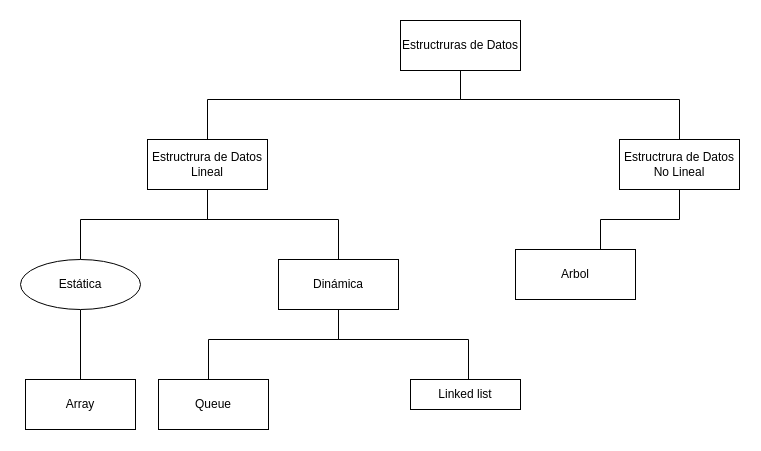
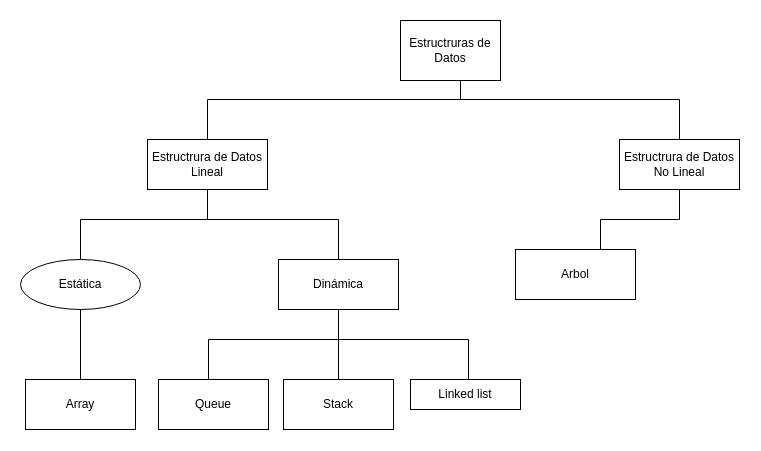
  <mxCell id="0" />
  <mxCell id="1" parent="0" />
  <mxCell id="2" style="edgeStyle=orthogonalEdgeStyle;rounded=0;orthogonalLoop=1;jettySize=auto;html=1;exitX=0.5;exitY=1;exitDx=0;exitDy=0;entryX=0.5;entryY=0;entryDx=0;entryDy=0;endArrow=none;endFill=0;" edge="1" parent="1" source="4" target="7"><mxGeometry relative="1" as="geometry"><Array as="points"><mxPoint x="460" y="99" /><mxPoint x="207" y="99" /></Array></mxGeometry></mxCell>
  <mxCell id="3" style="edgeStyle=orthogonalEdgeStyle;rounded=0;orthogonalLoop=1;jettySize=auto;html=1;entryX=0.5;entryY=0;entryDx=0;entryDy=0;endArrow=none;endFill=0;" edge="1" parent="1" source="4" target="9"><mxGeometry relative="1" as="geometry"><Array as="points"><mxPoint x="460" y="99" /><mxPoint x="679" y="99" /></Array></mxGeometry></mxCell>
- <mxCell id="4" value="Estructruras de Datos" style="rounded=0;whiteSpace=wrap;html=1;" vertex="1" parent="1"><mxGeometry x="400" y="20" width="120" height="50" as="geometry" /></mxCell>
+ <mxCell id="4" value="Estructruras de Datos" style="rounded=0;whiteSpace=wrap;html=1;" vertex="1" parent="1"><mxGeometry x="400" y="20" width="100" height="60" as="geometry" /></mxCell>
  <mxCell id="5" style="edgeStyle=orthogonalEdgeStyle;rounded=0;orthogonalLoop=1;jettySize=auto;html=1;exitX=0.5;exitY=1;exitDx=0;exitDy=0;entryX=0.5;entryY=0;entryDx=0;entryDy=0;endArrow=none;endFill=0;" edge="1" parent="1" source="7" target="11"><mxGeometry relative="1" as="geometry"><Array as="points"><mxPoint x="207" y="219" /><mxPoint x="80" y="219" /></Array></mxGeometry></mxCell>
  <mxCell id="6" style="edgeStyle=orthogonalEdgeStyle;rounded=0;orthogonalLoop=1;jettySize=auto;html=1;entryX=0.5;entryY=0;entryDx=0;entryDy=0;endArrow=none;endFill=0;" edge="1" parent="1" source="7" target="15"><mxGeometry relative="1" as="geometry"><Array as="points"><mxPoint x="207" y="219" /><mxPoint x="338" y="219" /></Array></mxGeometry></mxCell>
  <mxCell id="7" value="Estructrura de Datos&lt;br&gt;Lineal" style="rounded=0;whiteSpace=wrap;html=1;" vertex="1" parent="1"><mxGeometry x="147" y="139" width="120" height="50" as="geometry" /></mxCell>
  <mxCell id="8" style="edgeStyle=orthogonalEdgeStyle;rounded=0;orthogonalLoop=1;jettySize=auto;html=1;exitX=0.5;exitY=1;exitDx=0;exitDy=0;entryX=0.5;entryY=0;entryDx=0;entryDy=0;endArrow=none;endFill=0;" edge="1" parent="1" source="9" target="16"><mxGeometry relative="1" as="geometry"><Array as="points"><mxPoint x="679" y="219" /><mxPoint x="600" y="219" /></Array></mxGeometry></mxCell>
  <mxCell id="9" value="Estructrura de Datos&lt;br&gt;No Lineal" style="rounded=0;whiteSpace=wrap;html=1;" vertex="1" parent="1"><mxGeometry x="619" y="139" width="120" height="50" as="geometry" /></mxCell>
  <mxCell id="10" style="edgeStyle=orthogonalEdgeStyle;rounded=0;orthogonalLoop=1;jettySize=auto;html=1;exitX=0.5;exitY=1;exitDx=0;exitDy=0;entryX=0.5;entryY=0;entryDx=0;entryDy=0;endArrow=none;endFill=0;" edge="1" parent="1" source="11" target="17"><mxGeometry relative="1" as="geometry" /></mxCell>
  <mxCell id="11" value="Estática" style="ellipse;whiteSpace=wrap;html=1;" vertex="1" parent="1"><mxGeometry x="20" y="259" width="120" height="50" as="geometry" /></mxCell>
  <mxCell id="12" style="edgeStyle=orthogonalEdgeStyle;rounded=0;orthogonalLoop=1;jettySize=auto;html=1;exitX=0.5;exitY=1;exitDx=0;exitDy=0;entryX=0.5;entryY=0;entryDx=0;entryDy=0;endArrow=none;endFill=0;" edge="1" parent="1" source="15" target="18"><mxGeometry relative="1" as="geometry"><Array as="points"><mxPoint x="338" y="339" /><mxPoint x="208" y="339" /></Array></mxGeometry></mxCell>
+ <mxCell id="13" style="edgeStyle=orthogonalEdgeStyle;rounded=0;orthogonalLoop=1;jettySize=auto;html=1;entryX=0.5;entryY=0;entryDx=0;entryDy=0;endArrow=none;endFill=0;" edge="1" parent="1" source="15" target="19"><mxGeometry relative="1" as="geometry" /></mxCell>
  <mxCell id="14" style="edgeStyle=orthogonalEdgeStyle;rounded=0;orthogonalLoop=1;jettySize=auto;html=1;entryX=0.5;entryY=0;entryDx=0;entryDy=0;endArrow=none;endFill=0;" edge="1" parent="1" source="15" target="20"><mxGeometry relative="1" as="geometry"><Array as="points"><mxPoint x="338" y="339" /><mxPoint x="468" y="339" /></Array></mxGeometry></mxCell>
  <mxCell id="15" value="Dinámica" style="rounded=0;whiteSpace=wrap;html=1;" vertex="1" parent="1"><mxGeometry x="278" y="259" width="120" height="50" as="geometry" /></mxCell>
  <mxCell id="16" value="Arbol" style="rounded=0;whiteSpace=wrap;html=1;" vertex="1" parent="1"><mxGeometry x="515" y="249" width="120" height="50" as="geometry" /></mxCell>
  <mxCell id="17" value="Array" style="rounded=0;whiteSpace=wrap;html=1;" vertex="1" parent="1"><mxGeometry x="25" y="379" width="110" height="50" as="geometry" /></mxCell>
  <mxCell id="18" value="Queue" style="rounded=0;whiteSpace=wrap;html=1;" vertex="1" parent="1"><mxGeometry x="158" y="379" width="110" height="50" as="geometry" /></mxCell>
+ <mxCell id="19" value="Stack" style="rounded=0;whiteSpace=wrap;html=1;" vertex="1" parent="1"><mxGeometry x="283" y="379" width="110" height="50" as="geometry" /></mxCell>
  <mxCell id="20" value="Linked list" style="rounded=0;whiteSpace=wrap;html=1;" vertex="1" parent="1"><mxGeometry x="410" y="379" width="110" height="30" as="geometry" /></mxCell>
